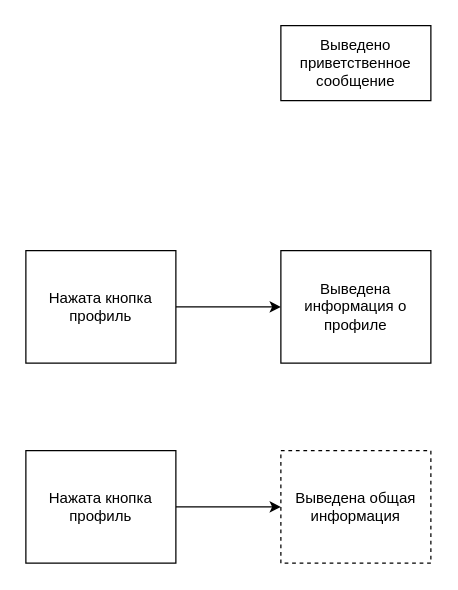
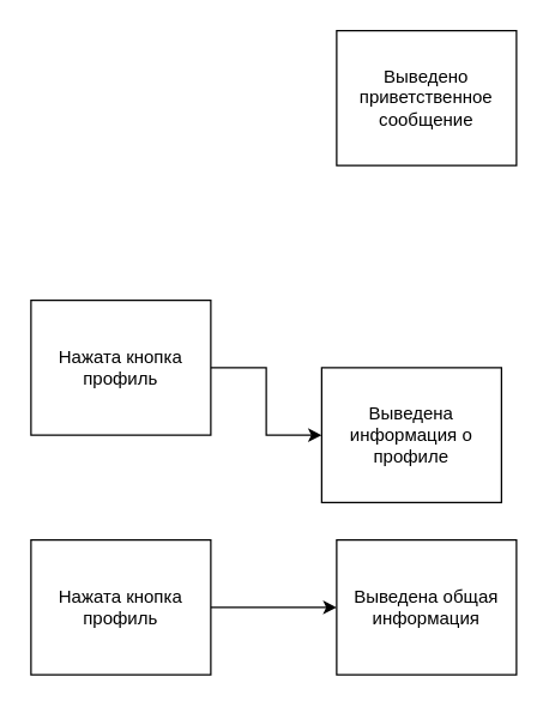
  <mxCell id="0" />
  <mxCell id="1" parent="0" />
- <mxCell id="2" value="Выведено приветственное сообщение" style="rounded=0;whiteSpace=wrap;html=1;" vertex="1" parent="1"><mxGeometry x="224" y="20" width="120" height="60" as="geometry" /></mxCell>
+ <mxCell id="2" value="Выведено приветственное сообщение" style="rounded=0;whiteSpace=wrap;html=1;" vertex="1" parent="1"><mxGeometry x="224" y="20" width="120" height="90" as="geometry" /></mxCell>
  <mxCell id="3" value="" style="edgeStyle=orthogonalEdgeStyle;rounded=0;orthogonalLoop=1;jettySize=auto;html=1;" edge="1" parent="1" source="4" target="5"><mxGeometry relative="1" as="geometry" /></mxCell>
  <mxCell id="4" value="Нажата кнопка профиль" style="rounded=0;whiteSpace=wrap;html=1;" vertex="1" parent="1"><mxGeometry x="20" y="200" width="120" height="90" as="geometry" /></mxCell>
- <mxCell id="5" value="Выведена информация о профиле" style="rounded=0;whiteSpace=wrap;html=1;" vertex="1" parent="1"><mxGeometry x="224" y="200" width="120" height="90" as="geometry" /></mxCell>
+ <mxCell id="5" value="Выведена информация о профиле" style="rounded=0;whiteSpace=wrap;html=1;" vertex="1" parent="1"><mxGeometry x="214" y="245" width="120" height="90" as="geometry" /></mxCell>
  <mxCell id="6" value="" style="edgeStyle=orthogonalEdgeStyle;rounded=0;orthogonalLoop=1;jettySize=auto;html=1;" edge="1" source="7" target="8" parent="1"><mxGeometry relative="1" as="geometry" /></mxCell>
  <mxCell id="7" value="Нажата кнопка профиль" style="rounded=0;whiteSpace=wrap;html=1;" vertex="1" parent="1"><mxGeometry x="20" y="360" width="120" height="90" as="geometry" /></mxCell>
- <mxCell id="8" value="Выведена общая информация" style="rounded=0;whiteSpace=wrap;html=1;dashed=1;" vertex="1" parent="1"><mxGeometry x="224" y="360" width="120" height="90" as="geometry" /></mxCell>
+ <mxCell id="8" value="Выведена общая информация" style="rounded=0;whiteSpace=wrap;html=1;" vertex="1" parent="1"><mxGeometry x="224" y="360" width="120" height="90" as="geometry" /></mxCell>
